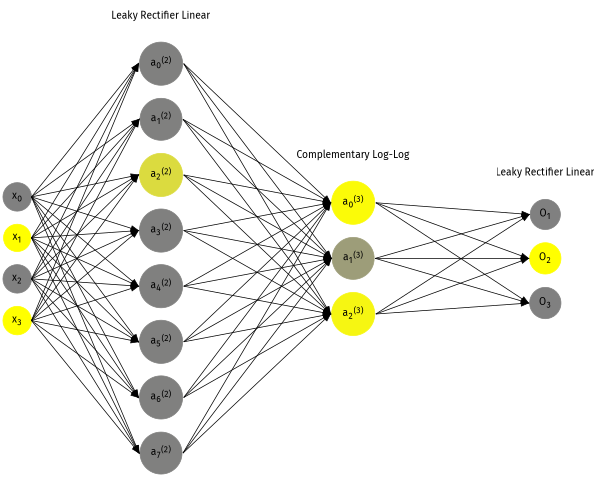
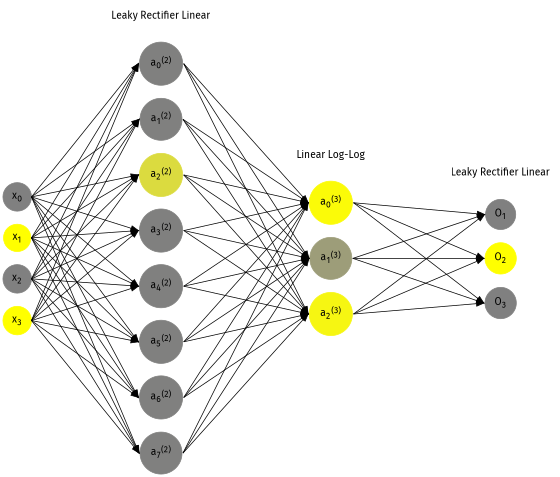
  digraph {
    rankdir=LR
    ranksep=1.4
    splines=false
    fontname="Fira Sans"
    node [color="0.1667, 0.0, 0.5" fillcolor="0.1667, 0.0, 0.5" shape=circle style=filled fontname="Fira Sans"]
    edge [headport=w style=solid tailport=e fontname="Fira Sans"]
    n1 [label=<x<sub>0</sub>>]
    n2 [color="0.1667, 1.0, 1.0" fillcolor="0.1667, 1.0, 1.0" label=<x<sub>1</sub>>]
    n3 [label=<x<sub>2</sub>>]
    n4 [color="0.1667, 1.0, 1.0" fillcolor="0.1667, 1.0, 1.0" label=<x<sub>3</sub>>]
    n5 [color="0.1667, 0.002687, 0.501343" fillcolor="0.1667, 0.002687, 0.501343" label=<a<sub>0</sub><sup>(2)</sup>>]
    n6 [color="0.1667, 0.007079, 0.503539" fillcolor="0.1667, 0.007079, 0.503539" label=<a<sub>1</sub><sup>(2)</sup>>]
    n7 [color="0.1667, 0.712490, 0.856245" fillcolor="0.1667, 0.712490, 0.856245" label=<a<sub>2</sub><sup>(2)</sup>>]
    n8 [color="0.1667, 0.002271, 0.501135" fillcolor="0.1667, 0.002271, 0.501135" label=<a<sub>3</sub><sup>(2)</sup>>]
    n9 [color="0.1667, 0.004346, 0.502173" fillcolor="0.1667, 0.004346, 0.502173" label=<a<sub>4</sub><sup>(2)</sup>>]
    n10 [color="0.1667, 0.004389, 0.502195" fillcolor="0.1667, 0.004389, 0.502195" label=<a<sub>5</sub><sup>(2)</sup>>]
    n11 [color="0.1667, 0.003553, 0.501777" fillcolor="0.1667, 0.003553, 0.501777" label=<a<sub>6</sub><sup>(2)</sup>>]
    n12 [color="0.1667, 0.000174, 0.500087" fillcolor="0.1667, 0.000174, 0.500087" label=<a<sub>7</sub><sup>(2)</sup>>]
    n13 [color="0.1667, 0.967746, 0.983873" fillcolor="0.1667, 0.967746, 0.983873" label=<a<sub>0</sub><sup>(3)</sup>>]
    n14 [color="0.1667, 0.233454, 0.616727" fillcolor="0.1667, 0.233454, 0.616727" label=<a<sub>1</sub><sup>(3)</sup>>]
    n15 [color="0.1667, 0.924692, 0.962346" fillcolor="0.1667, 0.924692, 0.962346" label=<a<sub>2</sub><sup>(3)</sup>>]
    n16 [label=<O<sub>1</sub>>]
    n17 [color="0.1667, 1.0, 1.0" fillcolor="0.1667, 1.0, 1.0" label=<O<sub>2</sub>>]
    n18 [label=<O<sub>3</sub>>]
    n19 [label="Leaky Rectifier Linear" shape=plaintext color="" fillcolor="" style=""]
-   n20 [label="Complementary Log-Log" shape=plaintext color="" fillcolor="" style=""]
+   n20 [label="Linear Log-Log" shape=plaintext color="" fillcolor="" style=""]
    n21 [label="Leaky Rectifier Linear" shape=plaintext color="" fillcolor="" style=""]
    subgraph sub_1 {
      n1
    }
    subgraph sub_2 {
      n2
    }
    subgraph sub_3 {
      n3
    }
    subgraph sub_4 {
      n4
    }
    subgraph sub_5 {
      n5
    }
    subgraph sub_6 {
      n6
    }
    subgraph sub_7 {
      n7
    }
    subgraph sub_8 {
      n8
    }
    subgraph sub_9 {
      n9
    }
    subgraph sub_10 {
      n10
    }
    subgraph sub_11 {
      n11
    }
    subgraph sub_12 {
      n12
    }
    subgraph sub_13 {
      n13
    }
    subgraph sub_14 {
      n14
    }
    subgraph sub_15 {
      n15
    }
    subgraph sub_16 {
      n16
    }
    subgraph sub_17 {
      n17
    }
    subgraph sub_18 {
      n18
    }
    subgraph sub_19 {
      rank=same
      n1
      n2
      n3
      n4
    }
    subgraph sub_20 {
      rank=same
      n5
      n6
      n7
      n8
      n9
      n10
      n11
      n12
    }
    subgraph sub_21 {
      rank=same
      n13
      n14
      n15
    }
    subgraph sub_22 {
      rank=same
      n16
      n17
      n18
    }
    subgraph sub_23 {
      rank=same
      n5
      n19
    }
    subgraph sub_24 {
      rank=same
      n13
      n20
    }
    subgraph sub_25 {
      rank=same
      n16
      n21
    }
    n1 -> n2 [style=invis]
    n1 -> n5
    n1 -> n6
    n1 -> n7
    n1 -> n8
    n1 -> n9
    n1 -> n10
    n1 -> n11
    n1 -> n12
    n2 -> n3 [style=invis]
    n2 -> n5
    n2 -> n6
    n2 -> n7
    n2 -> n8
    n2 -> n9
    n2 -> n10
    n2 -> n11
    n2 -> n12
    n3 -> n4 [style=invis]
    n3 -> n5
    n3 -> n6
    n3 -> n7
    n3 -> n8
    n3 -> n9
    n3 -> n10
    n3 -> n11
    n3 -> n12
    n4 -> n5
    n4 -> n6
    n4 -> n7
    n4 -> n8
    n4 -> n9
    n4 -> n10
    n4 -> n11
    n4 -> n12
    n5 -> n6 [style=invis]
    n5 -> n13
    n5 -> n14
    n5 -> n15
    n6 -> n7 [style=invis]
    n6 -> n13
    n6 -> n14
    n6 -> n15
    n7 -> n8 [style=invis]
    n7 -> n13
    n7 -> n14
    n7 -> n15
    n8 -> n9 [style=invis]
    n8 -> n13
    n8 -> n14
    n8 -> n15
    n9 -> n10 [style=invis]
    n9 -> n13
    n9 -> n14
    n9 -> n15
    n10 -> n11 [style=invis]
    n10 -> n13
    n10 -> n14
    n10 -> n15
    n11 -> n12 [style=invis]
    n11 -> n13
    n11 -> n14
    n11 -> n15
    n12 -> n13
    n12 -> n14
    n12 -> n15
    n13 -> n14 [style=invis]
    n13 -> n16
    n13 -> n17
    n13 -> n18
    n14 -> n15 [style=invis]
    n14 -> n16
    n14 -> n17
    n14 -> n18
    n15 -> n16
    n15 -> n17
    n15 -> n18
    n16 -> n17 [style=invis]
    n17 -> n18 [style=invis]
    n19 -> n5 [style=invis]
    n20 -> n13 [style=invis]
    n21 -> n16 [style=invis]
  }
